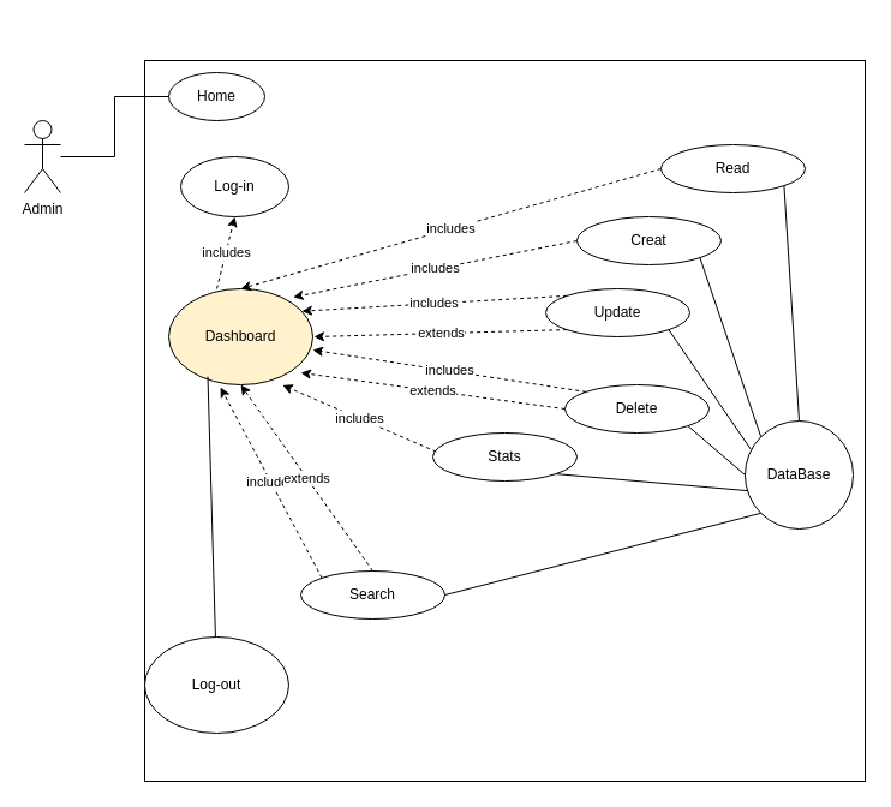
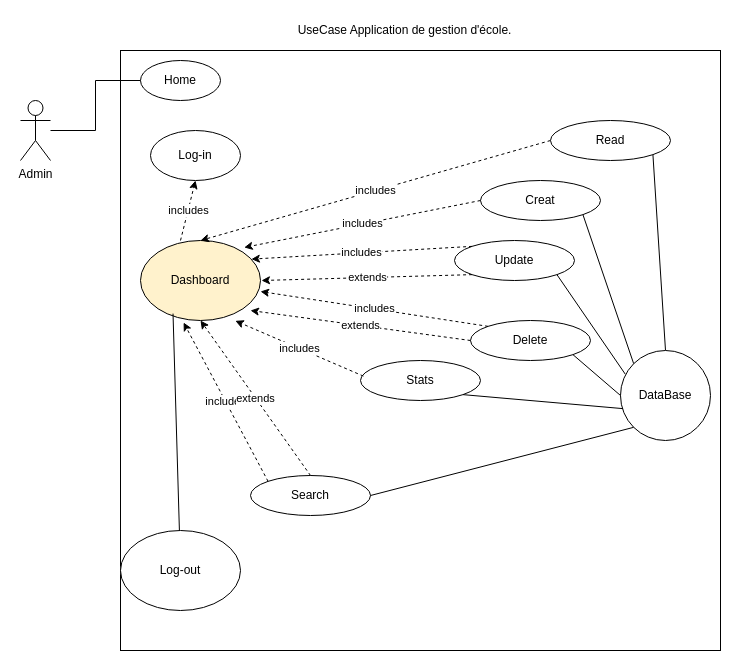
  <mxCell id="0" />
  <mxCell id="1" parent="0" />
  <mxCell id="2" value="Admin" style="shape=umlActor;verticalLabelPosition=bottom;verticalAlign=top;html=1;outlineConnect=0;" parent="1" vertex="1"><mxGeometry x="170" y="220" width="30" height="60" as="geometry" /></mxCell>
  <mxCell id="3" value="" style="whiteSpace=wrap;html=1;aspect=fixed;" parent="1" vertex="1"><mxGeometry x="120" y="50" width="600" height="600" as="geometry" /></mxCell>
  <mxCell id="4" value="Log-in" style="ellipse;whiteSpace=wrap;html=1;" parent="1" vertex="1"><mxGeometry x="150" y="130" width="90" height="50" as="geometry" /></mxCell>
  <mxCell id="5" value="Dashboard" style="ellipse;whiteSpace=wrap;html=1;fillColor=#fff2cc;" parent="1" vertex="1"><mxGeometry x="140" y="240" width="120" height="80" as="geometry" /></mxCell>
  <mxCell id="6" value="Delete" style="ellipse;whiteSpace=wrap;html=1;" parent="1" vertex="1"><mxGeometry x="470" y="320" width="120" height="40" as="geometry" /></mxCell>
  <mxCell id="7" value="Log-out" style="ellipse;whiteSpace=wrap;html=1;" parent="1" vertex="1"><mxGeometry x="120" y="530" width="120" height="80" as="geometry" /></mxCell>
  <mxCell id="8" value="includes" style="endArrow=classic;html=1;exitX=0;exitY=0.5;exitDx=0;exitDy=0;dashed=1;entryX=0.5;entryY=0;entryDx=0;entryDy=0;" parent="1" source="9" target="5" edge="1"><mxGeometry width="50" height="50" relative="1" as="geometry"><mxPoint x="440" y="190" as="sourcePoint" /><mxPoint x="330" y="200" as="targetPoint" /></mxGeometry></mxCell>
  <mxCell id="9" value="Read" style="ellipse;whiteSpace=wrap;html=1;" parent="1" vertex="1"><mxGeometry x="550" y="120" width="120" height="40" as="geometry" /></mxCell>
  <mxCell id="10" value="includes" style="endArrow=classic;html=1;dashed=1;exitX=0;exitY=0;exitDx=0;exitDy=0;" parent="1" edge="1" source="6"><mxGeometry width="50" height="50" relative="1" as="geometry"><mxPoint x="250" y="300" as="sourcePoint" /><mxPoint x="260" y="291" as="targetPoint" /></mxGeometry></mxCell>
  <mxCell id="11" value="Creat" style="ellipse;whiteSpace=wrap;html=1;" parent="1" vertex="1"><mxGeometry x="480" y="180" width="120" height="40" as="geometry" /></mxCell>
  <mxCell id="12" value="includes" style="endArrow=classic;html=1;dashed=1;entryX=0.864;entryY=0.087;entryDx=0;entryDy=0;exitX=0;exitY=0.5;exitDx=0;exitDy=0;entryPerimeter=0;" parent="1" source="11" target="5" edge="1"><mxGeometry width="50" height="50" relative="1" as="geometry"><mxPoint x="260" y="260" as="sourcePoint" /><mxPoint x="350" y="220" as="targetPoint" /></mxGeometry></mxCell>
  <mxCell id="13" value="extends" style="endArrow=classic;html=1;dashed=1;exitX=0;exitY=0.5;exitDx=0;exitDy=0;" parent="1" source="6" edge="1"><mxGeometry width="50" height="50" relative="1" as="geometry"><mxPoint x="850" y="650" as="sourcePoint" /><mxPoint x="250" y="310" as="targetPoint" /></mxGeometry></mxCell>
  <mxCell id="14" value="Update" style="ellipse;whiteSpace=wrap;html=1;" parent="1" vertex="1"><mxGeometry x="454" y="240" width="120" height="40" as="geometry" /></mxCell>
  <mxCell id="15" value="includes" style="endArrow=classic;html=1;dashed=1;entryX=0.924;entryY=0.233;entryDx=0;entryDy=0;entryPerimeter=0;exitX=0;exitY=0;exitDx=0;exitDy=0;" parent="1" target="5" edge="1" source="14"><mxGeometry width="50" height="50" relative="1" as="geometry"><mxPoint x="260" y="270" as="sourcePoint" /><mxPoint x="700" y="210" as="targetPoint" /></mxGeometry></mxCell>
  <mxCell id="16" value="extends" style="endArrow=classic;html=1;dashed=1;exitX=0;exitY=1;exitDx=0;exitDy=0;" parent="1" source="14" edge="1"><mxGeometry width="50" height="50" relative="1" as="geometry"><mxPoint x="450" y="310" as="sourcePoint" /><mxPoint x="261" y="280" as="targetPoint" /></mxGeometry></mxCell>
  <mxCell id="17" value="Search" style="ellipse;whiteSpace=wrap;html=1;" parent="1" vertex="1"><mxGeometry x="250" y="475" width="120" height="40" as="geometry" /></mxCell>
  <mxCell id="18" value="includes" style="endArrow=classic;html=1;dashed=1;entryX=0.359;entryY=1.025;entryDx=0;entryDy=0;exitX=0;exitY=0;exitDx=0;exitDy=0;entryPerimeter=0;" parent="1" source="17" target="5" edge="1"><mxGeometry width="50" height="50" relative="1" as="geometry"><mxPoint x="200" y="370" as="sourcePoint" /><mxPoint x="250" y="320" as="targetPoint" /></mxGeometry></mxCell>
  <mxCell id="19" value="extends" style="endArrow=classic;html=1;dashed=1;entryX=0.5;entryY=1;entryDx=0;entryDy=0;exitX=0.5;exitY=0;exitDx=0;exitDy=0;" parent="1" source="17" target="5" edge="1"><mxGeometry width="50" height="50" relative="1" as="geometry"><mxPoint x="200" y="440" as="sourcePoint" /><mxPoint x="162.43" y="380" as="targetPoint" /></mxGeometry></mxCell>
  <mxCell id="20" value="Stats" style="ellipse;whiteSpace=wrap;html=1;" parent="1" vertex="1"><mxGeometry x="360" y="360" width="120" height="40" as="geometry" /></mxCell>
  <mxCell id="21" value="includes" style="endArrow=classic;html=1;exitX=0.024;exitY=0.39;exitDx=0;exitDy=0;dashed=1;entryX=0.79;entryY=1.004;entryDx=0;entryDy=0;exitPerimeter=0;entryPerimeter=0;" parent="1" source="20" target="5" edge="1"><mxGeometry width="50" height="50" relative="1" as="geometry"><mxPoint x="210" y="250" as="sourcePoint" /><mxPoint x="710" y="110" as="targetPoint" /></mxGeometry></mxCell>
  <mxCell id="22" value="Home" style="ellipse;whiteSpace=wrap;html=1;" parent="1" vertex="1"><mxGeometry x="140" y="60" width="80" height="40" as="geometry" /></mxCell>
  <mxCell id="23" value="" style="endArrow=none;html=1;exitX=0.5;exitY=0;exitDx=0;exitDy=0;entryX=1;entryY=1;entryDx=0;entryDy=0;endFill=0;" parent="1" source="24" target="9" edge="1"><mxGeometry width="50" height="50" relative="1" as="geometry"><mxPoint x="340" y="330" as="sourcePoint" /><mxPoint x="390" y="280" as="targetPoint" /></mxGeometry></mxCell>
  <mxCell id="24" value="DataBase" style="ellipse;whiteSpace=wrap;html=1;" parent="1" vertex="1"><mxGeometry x="620" y="350" width="90" height="90" as="geometry" /></mxCell>
  <mxCell id="25" value="" style="endArrow=none;html=1;entryX=0;entryY=0;entryDx=0;entryDy=0;endFill=0;exitX=1;exitY=1;exitDx=0;exitDy=0;" parent="1" source="11" target="24" edge="1"><mxGeometry width="50" height="50" relative="1" as="geometry"><mxPoint x="590" y="209" as="sourcePoint" /><mxPoint x="570" y="270" as="targetPoint" /></mxGeometry></mxCell>
  <mxCell id="26" value="" style="endArrow=none;html=1;exitX=1;exitY=1;exitDx=0;exitDy=0;entryX=0.053;entryY=0.263;entryDx=0;entryDy=0;entryPerimeter=0;endFill=0;" parent="1" source="14" target="24" edge="1"><mxGeometry width="50" height="50" relative="1" as="geometry"><mxPoint x="520" y="320" as="sourcePoint" /><mxPoint x="570" y="270" as="targetPoint" /></mxGeometry></mxCell>
  <mxCell id="27" value="" style="endArrow=none;html=1;exitX=1;exitY=1;exitDx=0;exitDy=0;entryX=0;entryY=0.5;entryDx=0;entryDy=0;endFill=0;" parent="1" source="6" edge="1" target="24"><mxGeometry width="50" height="50" relative="1" as="geometry"><mxPoint x="520" y="320" as="sourcePoint" /><mxPoint x="720" y="400" as="targetPoint" /></mxGeometry></mxCell>
  <mxCell id="28" value="" style="endArrow=none;html=1;entryX=0.028;entryY=0.646;entryDx=0;entryDy=0;entryPerimeter=0;exitX=1;exitY=1;exitDx=0;exitDy=0;endFill=0;" parent="1" source="20" target="24" edge="1"><mxGeometry width="50" height="50" relative="1" as="geometry"><mxPoint x="520" y="320" as="sourcePoint" /><mxPoint x="570" y="270" as="targetPoint" /></mxGeometry></mxCell>
  <mxCell id="29" value="" style="endArrow=none;html=1;exitX=1;exitY=0.5;exitDx=0;exitDy=0;strokeWidth=1;endFill=0;entryX=0;entryY=1;entryDx=0;entryDy=0;" parent="1" edge="1" target="24" source="17"><mxGeometry width="50" height="50" relative="1" as="geometry"><mxPoint x="311" y="460" as="sourcePoint" /><mxPoint x="630" y="435" as="targetPoint" /></mxGeometry></mxCell>
  <mxCell id="30" value="" style="edgeStyle=orthogonalEdgeStyle;rounded=0;orthogonalLoop=1;jettySize=auto;html=1;endArrow=none;endFill=0;" edge="1" parent="1" source="31" target="22"><mxGeometry relative="1" as="geometry" /></mxCell>
  <mxCell id="31" value="Admin" style="shape=umlActor;verticalLabelPosition=bottom;verticalAlign=top;html=1;outlineConnect=0;" parent="1" vertex="1"><mxGeometry x="20" y="100" width="30" height="60" as="geometry" /></mxCell>
+ <mxCell id="32" value="UseCase Application de gestion d'école.&lt;br&gt;" style="text;html=1;align=center;verticalAlign=middle;resizable=0;points=[];autosize=1;" parent="1" vertex="1"><mxGeometry x="289" y="20" width="230" height="20" as="geometry" /></mxCell>
  <mxCell id="33" value="includes" style="endArrow=classic;html=1;entryX=0.5;entryY=1;entryDx=0;entryDy=0;dashed=1;" edge="1" parent="1" target="4"><mxGeometry width="50" height="50" relative="1" as="geometry"><mxPoint x="180" y="240" as="sourcePoint" /><mxPoint x="220" y="220" as="targetPoint" /></mxGeometry></mxCell>
  <mxCell id="34" value="" style="endArrow=none;html=1;exitX=0.271;exitY=0.914;exitDx=0;exitDy=0;exitPerimeter=0;" edge="1" parent="1" source="5" target="7"><mxGeometry width="50" height="50" relative="1" as="geometry"><mxPoint x="205" y="140" as="sourcePoint" /><mxPoint x="190" y="110" as="targetPoint" /></mxGeometry></mxCell>
